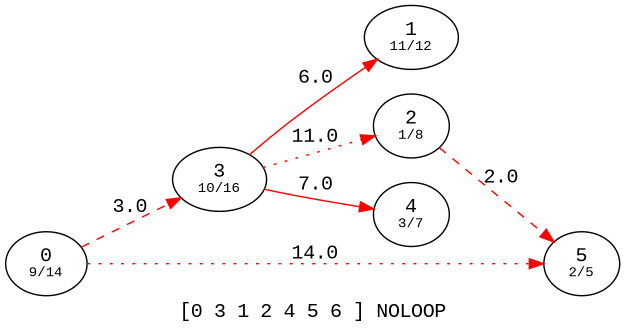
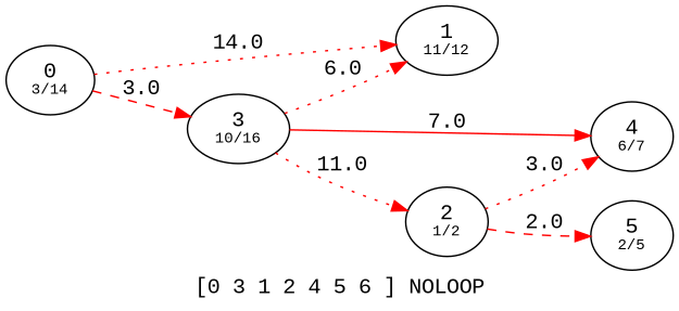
  digraph {
    fontname="Liberation Mono"
    label="[0 3 1 2 4 5 6 ] NOLOOP"
    rankdir=LR
    node [fontname="Liberation Mono"]
    edge [color=red fontname="Liberation Mono" style=dotted]
-   n1 [label=<0<BR /><FONT POINT-SIZE="10">9/14</FONT>>]
+   n1 [label=<0<BR /><FONT POINT-SIZE="10">3/14</FONT>>]
    n2 [label=<3<BR /><FONT POINT-SIZE="10">10/16</FONT>>]
    n3 [label=<1<BR /><FONT POINT-SIZE="10">11/12</FONT>>]
-   n4 [label=<2<BR /><FONT POINT-SIZE="10">1/8</FONT>>]
-   n5 [label=<4<BR /><FONT POINT-SIZE="10">3/7</FONT>>]
+   n4 [label=<2<BR /><FONT POINT-SIZE="10">1/2</FONT>>]
+   n5 [label=<4<BR /><FONT POINT-SIZE="10">6/7</FONT>>]
    n6 [label=<5<BR /><FONT POINT-SIZE="10">2/5</FONT>>]
    n1 -> n2 [label=3.0 style=dashed]
-   n1 -> n6 [label=14.0]
-   n2 -> n3 [label=6.0 style=solid]
+   n1 -> n3 [label=14.0]
+   n2 -> n3 [label=6.0]
    n2 -> n4 [label=11.0]
    n2 -> n5 [label=7.0 style=solid]
+   n4 -> n5 [label=3.0]
    n4 -> n6 [label=2.0 style=dashed]
  }
